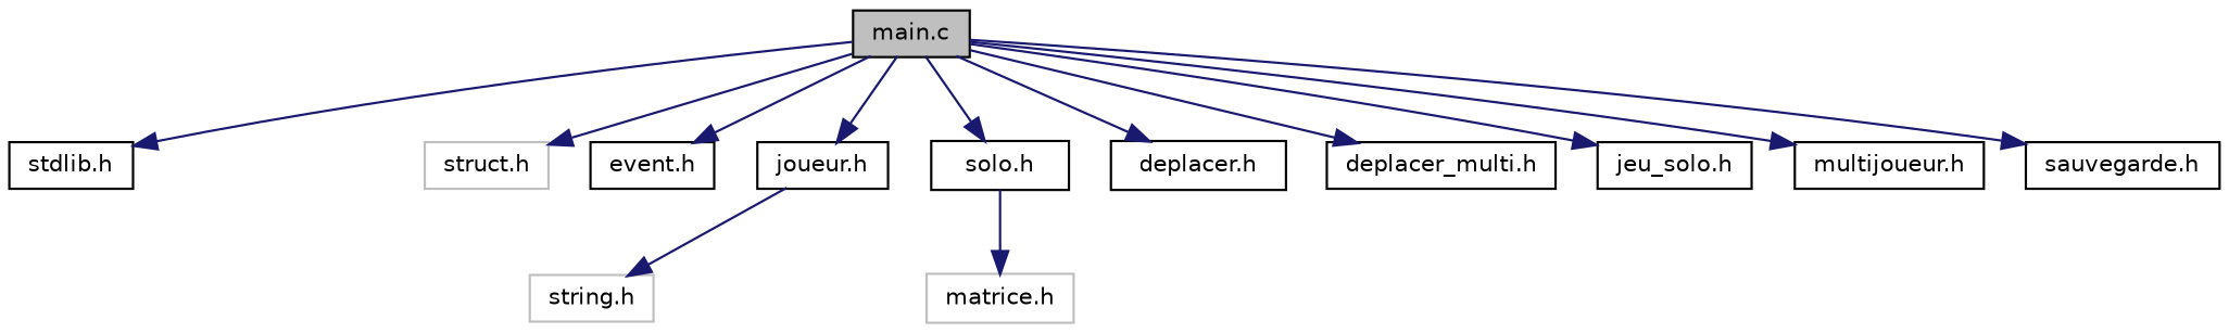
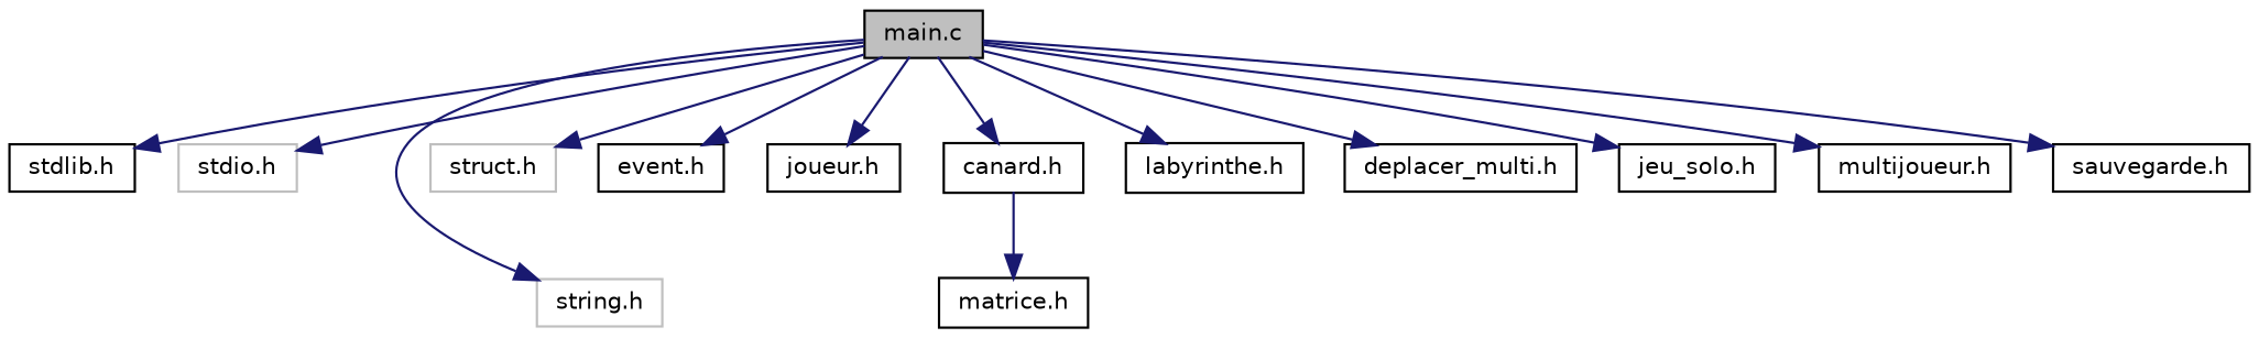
  digraph {
    fontname="DejaVu Sans"
    node [color=black fillcolor=white fontname="DejaVu Sans" fontsize=10 shape=record style=filled]
    edge [color=midnightblue fontname="DejaVu Sans" fontsize=10 labelfontname=Helvetica labelfontsize=10 style=solid]
    n1 [fillcolor=grey75 fontcolor=black height=0.2 label="main.c" width=0.4]
    n2 [height=0.2 label="stdlib.h" width=0.4]
+   n3 [color=grey75 height=0.2 label="stdio.h" width=0.4]
    n4 [color=grey75 height=0.2 label="string.h" width=0.4]
    n5 [color=grey75 height=0.2 label="struct.h" width=0.4]
    n6 [height=0.2 label="event.h" width=0.4]
    n7 [height=0.2 label="joueur.h" width=0.4]
-   n8 [height=0.2 label="solo.h" width=0.4]
-   n9 [height=0.2 label="deplacer.h" width=0.4]
+   n8 [height=0.2 label="canard.h" width=0.4]
+   n9 [height=0.2 label="labyrinthe.h" width=0.4]
    n10 [height=0.2 label="deplacer_multi.h" width=0.4]
    n11 [height=0.2 label="jeu_solo.h" width=0.4]
    n12 [height=0.2 label="multijoueur.h" width=0.4]
    n13 [height=0.2 label="sauvegarde.h" width=0.4]
-   n14 [color=grey75 height=0.2 label="matrice.h" width=0.4]
+   n14 [height=0.2 label="matrice.h" width=0.4]
    n1 -> n2
-   n7 -> n4
+   n1 -> n3
+   n1 -> n4
    n1 -> n5
    n1 -> n6
    n1 -> n7
    n1 -> n8
    n1 -> n9
    n1 -> n10
    n1 -> n11
    n1 -> n12
    n1 -> n13
    n8 -> n14
  }
